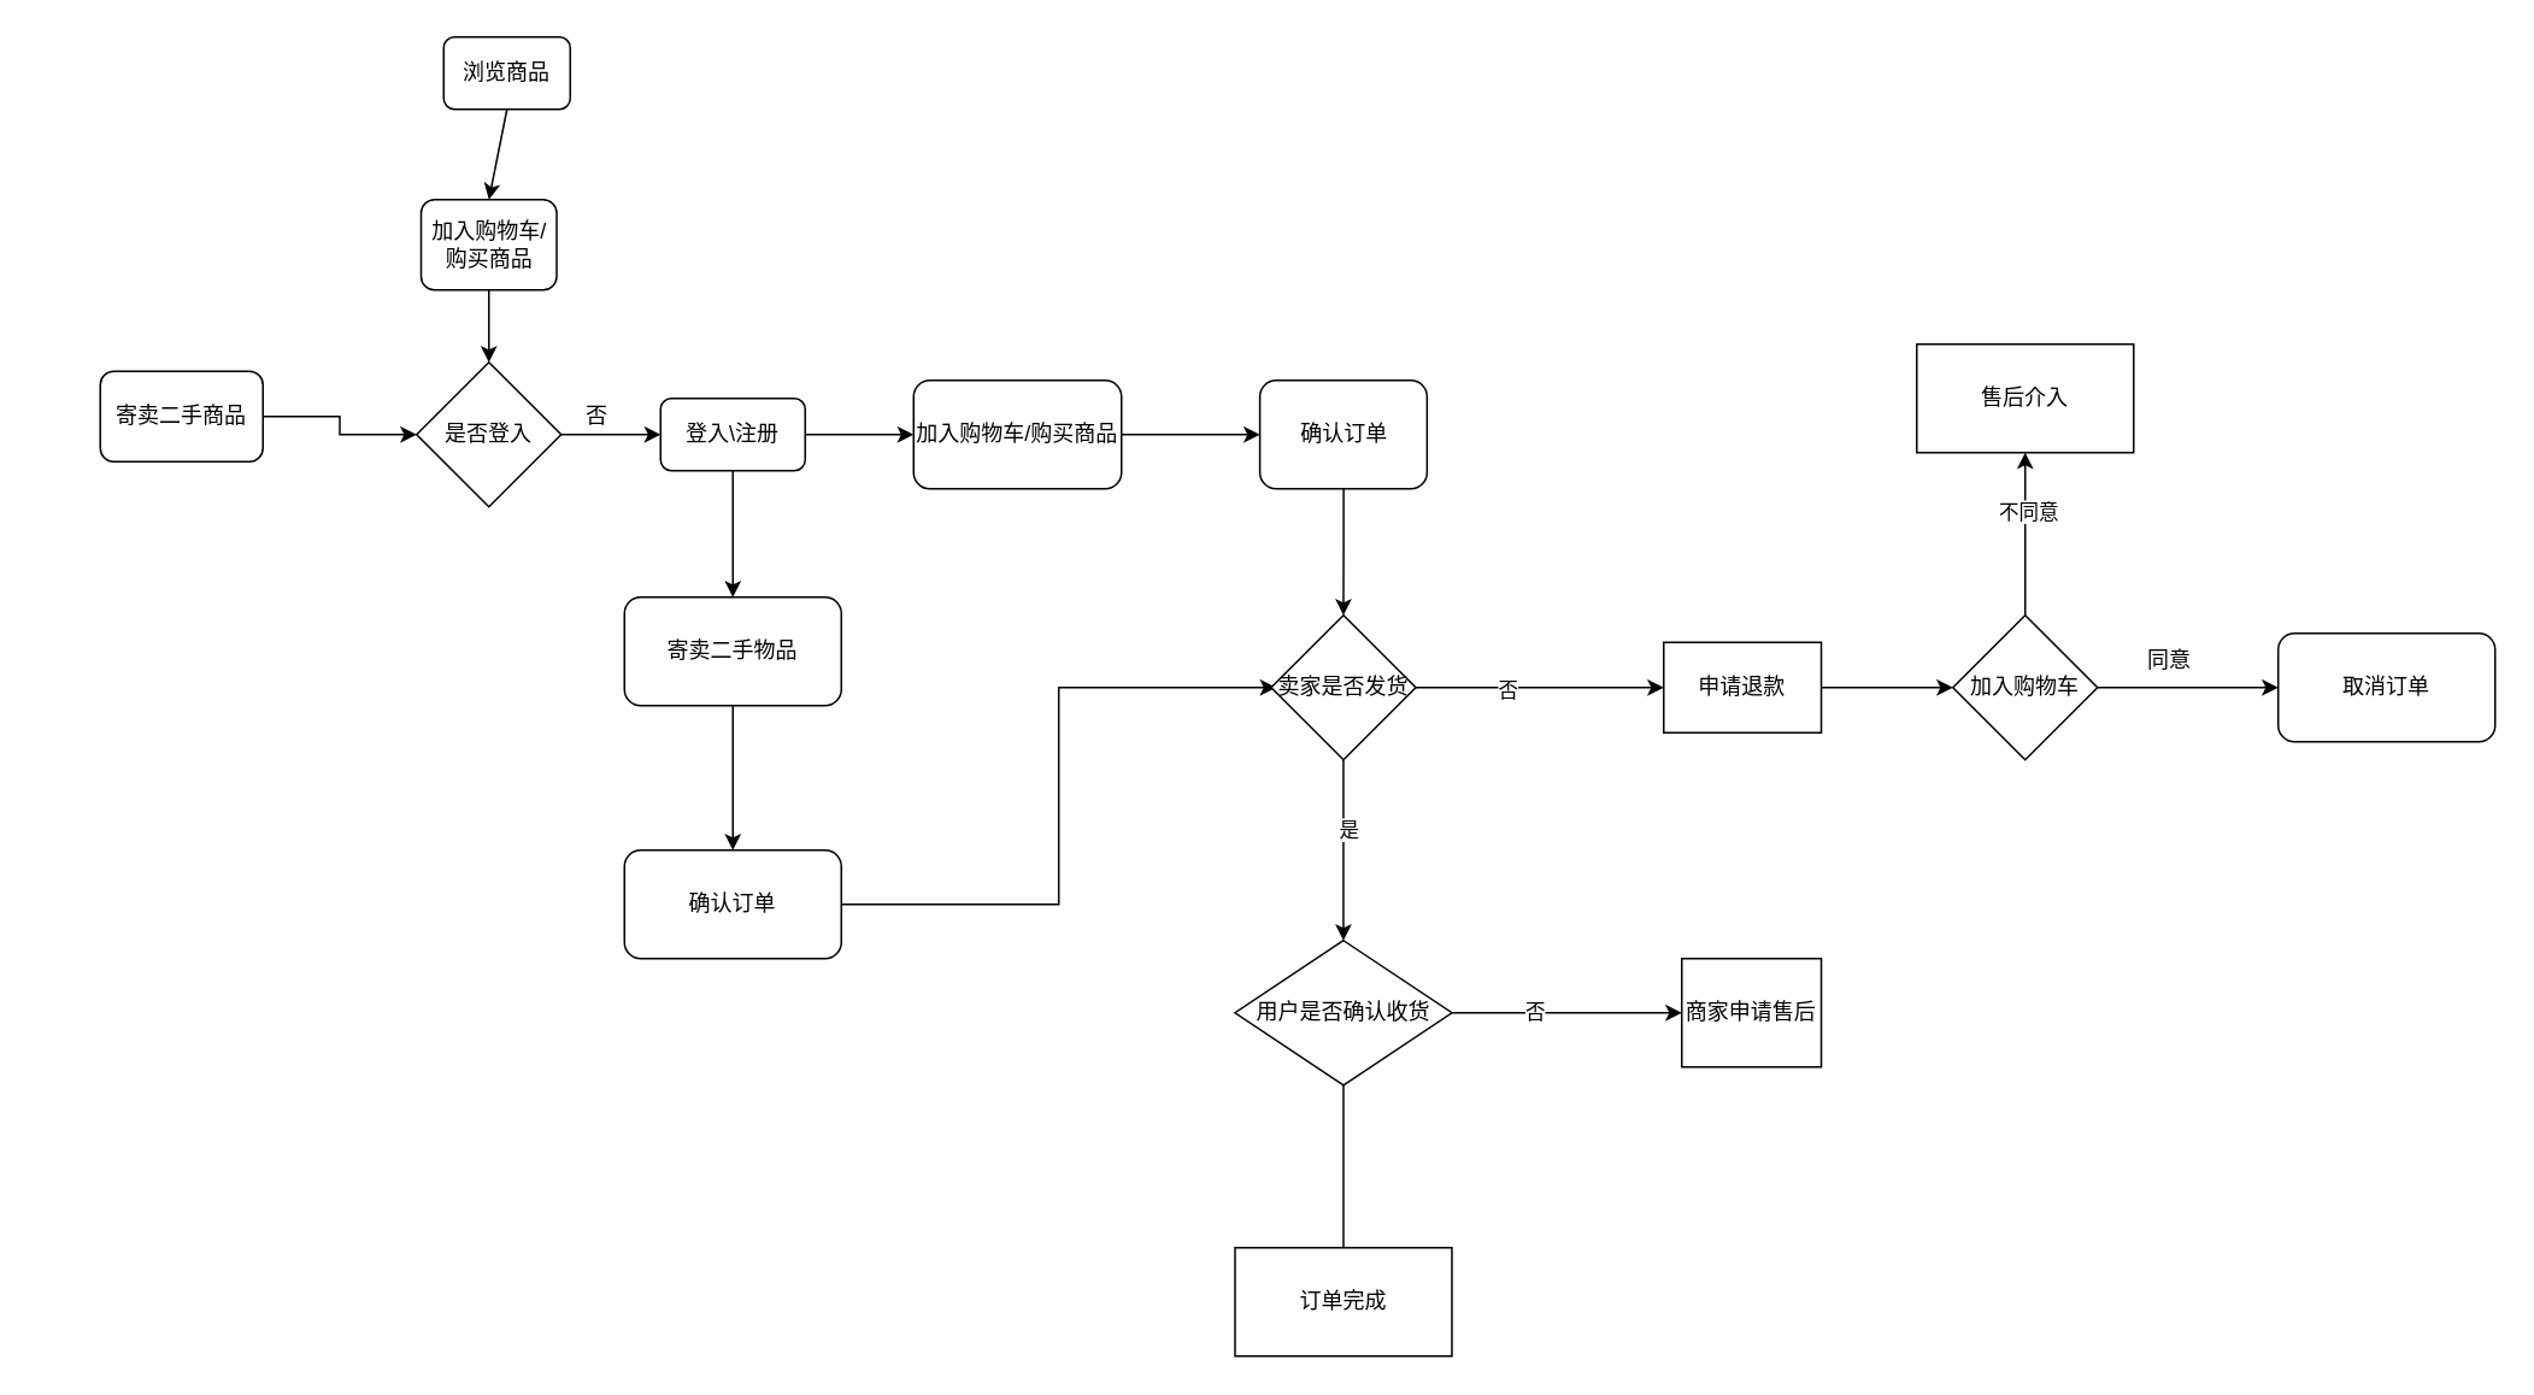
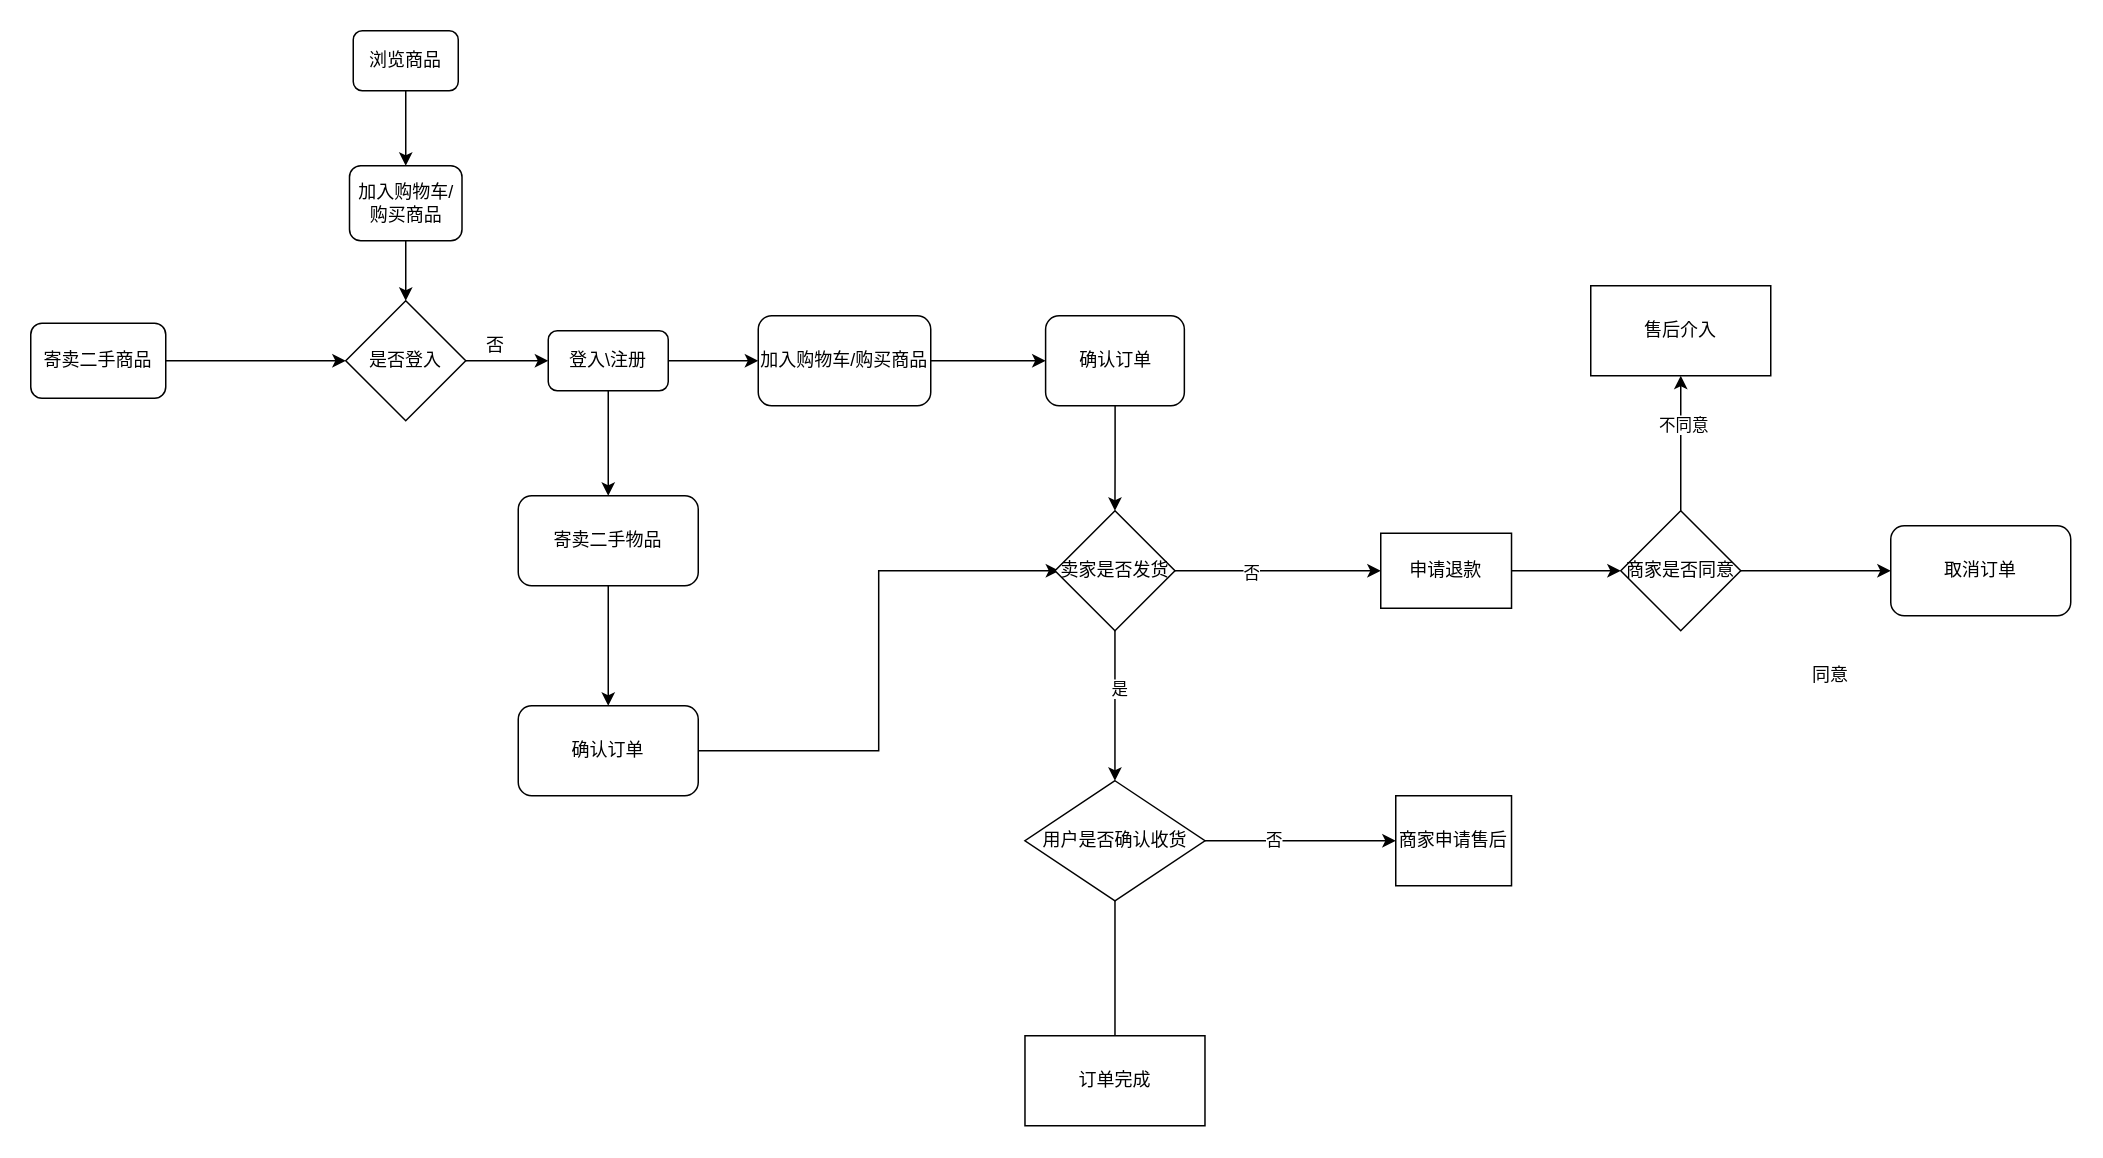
  <mxCell id="0" />
  <mxCell id="1" parent="0" />
  <mxCell id="2" value="" style="edgeStyle=orthogonalEdgeStyle;rounded=0;orthogonalLoop=1;jettySize=auto;html=1;" edge="1" parent="1" source="4" target="14"><mxGeometry relative="1" as="geometry" /></mxCell>
  <mxCell id="3" value="" style="edgeStyle=orthogonalEdgeStyle;rounded=0;orthogonalLoop=1;jettySize=auto;html=1;" edge="1" parent="1" source="4" target="19"><mxGeometry relative="1" as="geometry" /></mxCell>
  <mxCell id="4" value="登入\注册" style="rounded=1;whiteSpace=wrap;html=1;" vertex="1" parent="1"><mxGeometry x="365" y="220" width="80" height="40" as="geometry" /></mxCell>
- <mxCell id="5" value="浏览商品" style="rounded=1;whiteSpace=wrap;html=1;" vertex="1" parent="1"><mxGeometry x="245" y="20" width="70" height="40" as="geometry" /></mxCell>
+ <mxCell id="5" value="浏览商品" style="rounded=1;whiteSpace=wrap;html=1;" vertex="1" parent="1"><mxGeometry x="235" y="20" width="70" height="40" as="geometry" /></mxCell>
  <mxCell id="6" value="" style="edgeStyle=orthogonalEdgeStyle;rounded=0;orthogonalLoop=1;jettySize=auto;html=1;" edge="1" parent="1" source="7" target="10"><mxGeometry relative="1" as="geometry" /></mxCell>
  <mxCell id="7" value="加入购物车/购买商品" style="rounded=1;whiteSpace=wrap;html=1;" vertex="1" parent="1"><mxGeometry x="232.5" y="110" width="75" height="50" as="geometry" /></mxCell>
  <mxCell id="8" value="" style="endArrow=classic;html=1;exitX=0.5;exitY=1;exitDx=0;exitDy=0;entryX=0.5;entryY=0;entryDx=0;entryDy=0;" edge="1" parent="1" source="5" target="7"><mxGeometry width="50" height="50" relative="1" as="geometry"><mxPoint x="575" y="390" as="sourcePoint" /><mxPoint x="625" y="340" as="targetPoint" /></mxGeometry></mxCell>
  <mxCell id="9" value="" style="edgeStyle=orthogonalEdgeStyle;rounded=0;orthogonalLoop=1;jettySize=auto;html=1;" edge="1" parent="1" source="10" target="4"><mxGeometry relative="1" as="geometry" /></mxCell>
  <mxCell id="10" value="是否登入" style="rhombus;whiteSpace=wrap;html=1;" vertex="1" parent="1"><mxGeometry x="230" y="200" width="80" height="80" as="geometry" /></mxCell>
  <mxCell id="11" style="edgeStyle=orthogonalEdgeStyle;rounded=0;orthogonalLoop=1;jettySize=auto;html=1;entryX=0;entryY=0.5;entryDx=0;entryDy=0;" edge="1" parent="1" source="12" target="10"><mxGeometry relative="1" as="geometry" /></mxCell>
- <mxCell id="12" value="寄卖二手商品" style="rounded=1;whiteSpace=wrap;html=1;" vertex="1" parent="1"><mxGeometry x="55" y="205" width="90" height="50" as="geometry" /></mxCell>
+ <mxCell id="12" value="寄卖二手商品" style="rounded=1;whiteSpace=wrap;html=1;" vertex="1" parent="1"><mxGeometry x="20" y="215" width="90" height="50" as="geometry" /></mxCell>
  <mxCell id="13" value="" style="edgeStyle=orthogonalEdgeStyle;rounded=0;orthogonalLoop=1;jettySize=auto;html=1;" edge="1" parent="1" source="14" target="16"><mxGeometry relative="1" as="geometry" /></mxCell>
  <mxCell id="14" value="&lt;span&gt;加入购物车/购买商品&lt;/span&gt;" style="whiteSpace=wrap;html=1;rounded=1;" vertex="1" parent="1"><mxGeometry x="505" y="210" width="115" height="60" as="geometry" /></mxCell>
  <mxCell id="15" value="" style="edgeStyle=orthogonalEdgeStyle;rounded=0;orthogonalLoop=1;jettySize=auto;html=1;" edge="1" parent="1" source="16" target="17"><mxGeometry relative="1" as="geometry" /></mxCell>
  <mxCell id="16" value="确认订单" style="whiteSpace=wrap;html=1;rounded=1;" vertex="1" parent="1"><mxGeometry x="696.57" y="210" width="92.5" height="60" as="geometry" /></mxCell>
  <mxCell id="17" value="卖家是否发货" style="rhombus;whiteSpace=wrap;html=1;rounded=1;" vertex="1" parent="1"><mxGeometry x="705.63" y="340" width="74.37" height="80" as="geometry" /></mxCell>
  <mxCell id="18" value="" style="edgeStyle=orthogonalEdgeStyle;rounded=0;orthogonalLoop=1;jettySize=auto;html=1;" edge="1" parent="1" source="19" target="21"><mxGeometry relative="1" as="geometry" /></mxCell>
  <mxCell id="19" value="寄卖二手物品" style="rounded=1;whiteSpace=wrap;html=1;" vertex="1" parent="1"><mxGeometry x="345" y="330" width="120" height="60" as="geometry" /></mxCell>
  <mxCell id="20" style="edgeStyle=orthogonalEdgeStyle;rounded=0;orthogonalLoop=1;jettySize=auto;html=1;entryX=0;entryY=0.5;entryDx=0;entryDy=0;" edge="1" parent="1" source="21" target="17"><mxGeometry relative="1" as="geometry" /></mxCell>
  <mxCell id="21" value="确认订单" style="rounded=1;whiteSpace=wrap;html=1;" vertex="1" parent="1"><mxGeometry x="345" y="470" width="120" height="60" as="geometry" /></mxCell>
  <mxCell id="22" value="" style="edgeStyle=orthogonalEdgeStyle;rounded=0;orthogonalLoop=1;jettySize=auto;html=1;" edge="1" parent="1" source="26"><mxGeometry relative="1" as="geometry"><mxPoint x="742.8" y="520" as="targetPoint" /></mxGeometry></mxCell>
  <mxCell id="23" value="是" style="edgeLabel;html=1;align=center;verticalAlign=middle;resizable=0;points=[];" vertex="1" connectable="0" parent="22"><mxGeometry x="-0.222" y="3" relative="1" as="geometry"><mxPoint as="offset" /></mxGeometry></mxCell>
  <mxCell id="24" value="" style="edgeStyle=orthogonalEdgeStyle;rounded=0;orthogonalLoop=1;jettySize=auto;html=1;" edge="1" parent="1" source="26" target="29"><mxGeometry relative="1" as="geometry" /></mxCell>
  <mxCell id="25" value="否" style="edgeLabel;html=1;align=center;verticalAlign=middle;resizable=0;points=[];" vertex="1" connectable="0" parent="24"><mxGeometry x="-0.25" y="-1" relative="1" as="geometry"><mxPoint as="offset" /></mxGeometry></mxCell>
  <mxCell id="26" value="卖家是否发货" style="rhombus;whiteSpace=wrap;html=1;" vertex="1" parent="1"><mxGeometry x="702.82" y="340" width="80" height="80" as="geometry" /></mxCell>
  <mxCell id="27" value="否" style="text;html=1;strokeColor=none;fillColor=none;align=center;verticalAlign=middle;whiteSpace=wrap;rounded=0;" vertex="1" parent="1"><mxGeometry x="310" y="220" width="40" height="20" as="geometry" /></mxCell>
  <mxCell id="28" value="" style="edgeStyle=orthogonalEdgeStyle;rounded=0;orthogonalLoop=1;jettySize=auto;html=1;" edge="1" parent="1" source="29" target="39"><mxGeometry relative="1" as="geometry" /></mxCell>
  <mxCell id="29" value="申请退款" style="whiteSpace=wrap;html=1;" vertex="1" parent="1"><mxGeometry x="920" y="355" width="87.18" height="50" as="geometry" /></mxCell>
  <mxCell id="30" value="" style="edgeStyle=orthogonalEdgeStyle;rounded=0;orthogonalLoop=1;jettySize=auto;html=1;" edge="1" parent="1" source="33" target="34"><mxGeometry relative="1" as="geometry" /></mxCell>
  <mxCell id="31" value="否" style="edgeLabel;html=1;align=center;verticalAlign=middle;resizable=0;points=[];" vertex="1" connectable="0" parent="30"><mxGeometry x="-0.274" y="1" relative="1" as="geometry"><mxPoint as="offset" /></mxGeometry></mxCell>
  <mxCell id="32" value="" style="edgeStyle=orthogonalEdgeStyle;rounded=0;orthogonalLoop=1;jettySize=auto;html=1;endArrow=none;" edge="1" parent="1" source="33" target="35"><mxGeometry relative="1" as="geometry" /></mxCell>
  <mxCell id="33" value="用户是否确认收货" style="rhombus;whiteSpace=wrap;html=1;" vertex="1" parent="1"><mxGeometry x="682.82" y="520" width="120" height="80" as="geometry" /></mxCell>
  <mxCell id="34" value="商家申请售后" style="whiteSpace=wrap;html=1;" vertex="1" parent="1"><mxGeometry x="930" y="530" width="77.18" height="60" as="geometry" /></mxCell>
  <mxCell id="35" value="订单完成" style="whiteSpace=wrap;html=1;" vertex="1" parent="1"><mxGeometry x="682.82" y="690" width="120" height="60" as="geometry" /></mxCell>
  <mxCell id="36" value="" style="edgeStyle=orthogonalEdgeStyle;rounded=0;orthogonalLoop=1;jettySize=auto;html=1;" edge="1" parent="1" source="39" target="40"><mxGeometry relative="1" as="geometry" /></mxCell>
  <mxCell id="37" value="不同意" style="edgeLabel;html=1;align=center;verticalAlign=middle;resizable=0;points=[];" vertex="1" connectable="0" parent="36"><mxGeometry x="0.289" y="-1" relative="1" as="geometry"><mxPoint as="offset" /></mxGeometry></mxCell>
  <mxCell id="38" value="" style="edgeStyle=orthogonalEdgeStyle;rounded=0;orthogonalLoop=1;jettySize=auto;html=1;" edge="1" parent="1" source="39"><mxGeometry relative="1" as="geometry"><mxPoint x="1260" y="380" as="targetPoint" /></mxGeometry></mxCell>
- <mxCell id="39" value="加入购物车" style="rhombus;whiteSpace=wrap;html=1;" vertex="1" parent="1"><mxGeometry x="1080" y="340" width="80" height="80" as="geometry" /></mxCell>
+ <mxCell id="39" value="商家是否同意" style="rhombus;whiteSpace=wrap;html=1;" vertex="1" parent="1"><mxGeometry x="1080" y="340" width="80" height="80" as="geometry" /></mxCell>
  <mxCell id="40" value="售后介入" style="whiteSpace=wrap;html=1;" vertex="1" parent="1"><mxGeometry x="1060" y="190" width="120" height="60" as="geometry" /></mxCell>
- <mxCell id="41" value="同意" style="text;html=1;strokeColor=none;fillColor=none;align=center;verticalAlign=middle;whiteSpace=wrap;rounded=0;" vertex="1" parent="1"><mxGeometry x="1180" y="355" width="40" height="20" as="geometry" /></mxCell>
+ <mxCell id="41" value="同意" style="text;html=1;strokeColor=none;fillColor=none;align=center;verticalAlign=middle;whiteSpace=wrap;rounded=0;" vertex="1" parent="1"><mxGeometry x="1200" y="440" width="40" height="20" as="geometry" /></mxCell>
  <mxCell id="42" value="取消订单" style="rounded=1;whiteSpace=wrap;html=1;" vertex="1" parent="1"><mxGeometry x="1260" y="350" width="120" height="60" as="geometry" /></mxCell>
